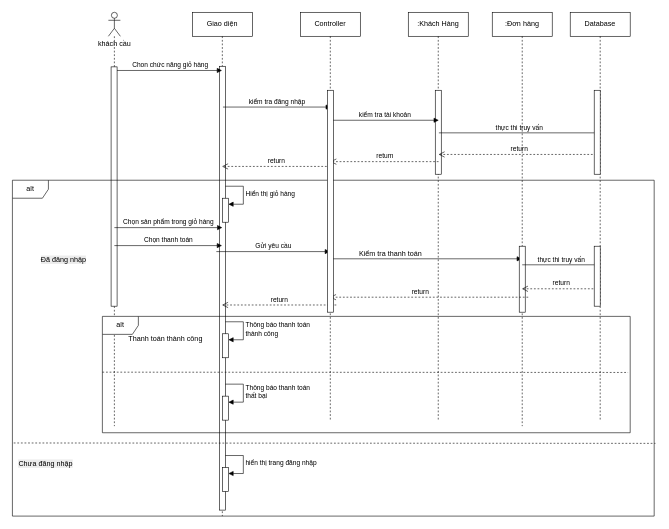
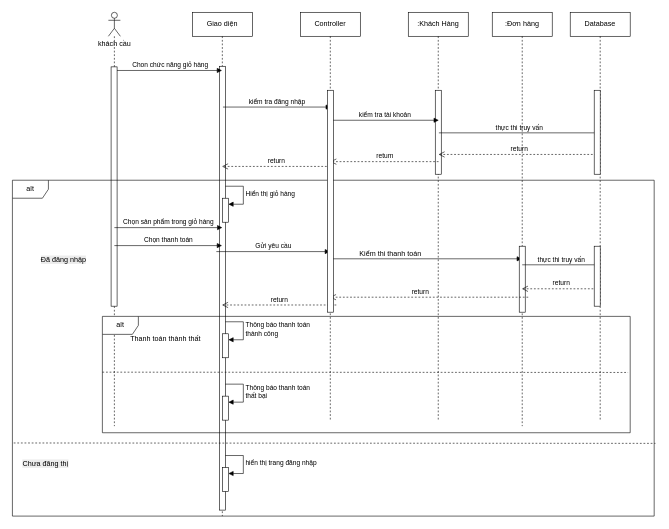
  <mxCell id="0" />
  <mxCell id="1" parent="0" />
  <mxCell id="2" value="" style="shape=umlLifeline;perimeter=lifelinePerimeter;whiteSpace=wrap;html=1;container=1;dropTarget=0;collapsible=0;recursiveResize=0;outlineConnect=0;portConstraint=eastwest;newEdgeStyle={&quot;curved&quot;:0,&quot;rounded&quot;:0};participant=umlActor;" parent="1" vertex="1"><mxGeometry x="180" y="20" width="20" height="690" as="geometry" /></mxCell>
  <mxCell id="3" value="" style="html=1;points=[[0,0,0,0,5],[0,1,0,0,-5],[1,0,0,0,5],[1,1,0,0,-5]];perimeter=orthogonalPerimeter;outlineConnect=0;targetShapes=umlLifeline;portConstraint=eastwest;newEdgeStyle={&quot;curved&quot;:0,&quot;rounded&quot;:0};" parent="2" vertex="1"><mxGeometry x="4.5" y="91" width="10" height="399" as="geometry" /></mxCell>
  <mxCell id="4" value="Giao diện" style="shape=umlLifeline;perimeter=lifelinePerimeter;whiteSpace=wrap;html=1;container=1;dropTarget=0;collapsible=0;recursiveResize=0;outlineConnect=0;portConstraint=eastwest;newEdgeStyle={&quot;curved&quot;:0,&quot;rounded&quot;:0};" parent="1" vertex="1"><mxGeometry x="320" y="20" width="100" height="840" as="geometry" /></mxCell>
  <mxCell id="5" value="" style="html=1;points=[[0,0,0,0,5],[0,1,0,0,-5],[1,0,0,0,5],[1,1,0,0,-5]];perimeter=orthogonalPerimeter;outlineConnect=0;targetShapes=umlLifeline;portConstraint=eastwest;newEdgeStyle={&quot;curved&quot;:0,&quot;rounded&quot;:0};" parent="4" vertex="1"><mxGeometry x="45" y="90" width="10" height="740" as="geometry" /></mxCell>
  <mxCell id="6" value=":Khách Hàng" style="shape=umlLifeline;perimeter=lifelinePerimeter;whiteSpace=wrap;html=1;container=1;dropTarget=0;collapsible=0;recursiveResize=0;outlineConnect=0;portConstraint=eastwest;newEdgeStyle={&quot;curved&quot;:0,&quot;rounded&quot;:0};" parent="1" vertex="1"><mxGeometry x="680" y="20" width="100" height="680" as="geometry" /></mxCell>
  <mxCell id="7" value="" style="html=1;points=[[0,0,0,0,5],[0,1,0,0,-5],[1,0,0,0,5],[1,1,0,0,-5]];perimeter=orthogonalPerimeter;outlineConnect=0;targetShapes=umlLifeline;portConstraint=eastwest;newEdgeStyle={&quot;curved&quot;:0,&quot;rounded&quot;:0};" parent="6" vertex="1"><mxGeometry x="45" y="130" width="10" height="140" as="geometry" /></mxCell>
  <mxCell id="8" value="khách cầu" style="text;html=1;align=center;verticalAlign=middle;resizable=0;points=[];autosize=1;strokeColor=none;fillColor=none;" parent="1" vertex="1"><mxGeometry x="145" y="58" width="90" height="30" as="geometry" /></mxCell>
  <mxCell id="9" value="Database" style="shape=umlLifeline;perimeter=lifelinePerimeter;whiteSpace=wrap;html=1;container=1;dropTarget=0;collapsible=0;recursiveResize=0;outlineConnect=0;portConstraint=eastwest;newEdgeStyle={&quot;curved&quot;:0,&quot;rounded&quot;:0};" parent="1" vertex="1"><mxGeometry x="950" y="20" width="100" height="680" as="geometry" /></mxCell>
  <mxCell id="10" value="Controller" style="shape=umlLifeline;perimeter=lifelinePerimeter;whiteSpace=wrap;html=1;container=1;dropTarget=0;collapsible=0;recursiveResize=0;outlineConnect=0;portConstraint=eastwest;newEdgeStyle={&quot;curved&quot;:0,&quot;rounded&quot;:0};" parent="1" vertex="1"><mxGeometry x="500" y="20" width="100" height="680" as="geometry" /></mxCell>
  <mxCell id="11" value="Chon chức năng giỏ hàng" style="html=1;verticalAlign=bottom;endArrow=block;curved=0;rounded=0;" parent="1" source="3" edge="1"><mxGeometry width="80" relative="1" as="geometry"><mxPoint x="189.5" y="117" as="sourcePoint" /><mxPoint x="369.5" y="117" as="targetPoint" /></mxGeometry></mxCell>
  <mxCell id="12" value="kiểm tra đăng nhập" style="html=1;verticalAlign=bottom;endArrow=block;curved=0;rounded=0;" parent="1" edge="1"><mxGeometry width="80" relative="1" as="geometry"><mxPoint x="371" y="178" as="sourcePoint" /><mxPoint x="551" y="178" as="targetPoint" /></mxGeometry></mxCell>
  <mxCell id="13" value="kiểm tra tài khoản" style="html=1;verticalAlign=bottom;endArrow=block;curved=0;rounded=0;" parent="1" edge="1"><mxGeometry width="80" relative="1" as="geometry"><mxPoint x="551" y="200" as="sourcePoint" /><mxPoint x="731" y="200" as="targetPoint" /></mxGeometry></mxCell>
  <mxCell id="14" value="thực thi truy vấn" style="html=1;verticalAlign=bottom;endArrow=block;curved=0;rounded=0;" parent="1" edge="1"><mxGeometry width="80" relative="1" as="geometry"><mxPoint x="731" y="221" as="sourcePoint" /><mxPoint x="999.5" y="221" as="targetPoint" /></mxGeometry></mxCell>
  <mxCell id="15" value="return" style="html=1;verticalAlign=bottom;endArrow=open;dashed=1;endSize=8;curved=0;rounded=0;" parent="1" edge="1"><mxGeometry relative="1" as="geometry"><mxPoint x="999.5" y="257" as="sourcePoint" /><mxPoint x="730.5" y="257" as="targetPoint" /></mxGeometry></mxCell>
  <mxCell id="16" value="alt" style="shape=umlFrame;whiteSpace=wrap;html=1;pointerEvents=0;" parent="1" vertex="1"><mxGeometry x="20" y="300" width="1070" height="560" as="geometry" /></mxCell>
  <mxCell id="17" value="&lt;br&gt;&lt;span style=&quot;color: rgb(0, 0, 0); background-color: rgb(236, 236, 236); float: none; display: inline !important;&quot;&gt;Đã đăng nhập&lt;/span&gt;" style="text;html=1;align=center;verticalAlign=middle;resizable=0;points=[];autosize=1;strokeColor=none;fillColor=none;" parent="1" vertex="1"><mxGeometry x="55" y="405" width="100" height="40" as="geometry" /></mxCell>
  <mxCell id="18" value="return" style="html=1;verticalAlign=bottom;endArrow=open;dashed=1;endSize=8;curved=0;rounded=0;" parent="1" edge="1"><mxGeometry relative="1" as="geometry"><mxPoint x="730.5" y="269" as="sourcePoint" /><mxPoint x="550" y="269" as="targetPoint" /></mxGeometry></mxCell>
  <mxCell id="19" value="return" style="html=1;verticalAlign=bottom;endArrow=open;dashed=1;endSize=8;curved=0;rounded=0;" parent="1" edge="1"><mxGeometry relative="1" as="geometry"><mxPoint x="550" y="277" as="sourcePoint" /><mxPoint x="369.5" y="277" as="targetPoint" /></mxGeometry></mxCell>
  <mxCell id="20" value="Chọn thanh toán" style="html=1;verticalAlign=bottom;endArrow=block;curved=0;rounded=0;" parent="1" edge="1"><mxGeometry width="80" relative="1" as="geometry"><mxPoint x="190" y="409" as="sourcePoint" /><mxPoint x="369.5" y="409" as="targetPoint" /></mxGeometry></mxCell>
  <mxCell id="21" value="Gửi yêu cầu" style="html=1;verticalAlign=bottom;endArrow=block;curved=0;rounded=0;" parent="1" edge="1"><mxGeometry width="80" relative="1" as="geometry"><mxPoint x="360" y="419" as="sourcePoint" /><mxPoint x="549.5" y="419" as="targetPoint" /></mxGeometry></mxCell>
  <mxCell id="22" value="" style="html=1;verticalAlign=bottom;endArrow=block;curved=0;rounded=0;" parent="1" edge="1"><mxGeometry x="-0.437" y="10" width="80" relative="1" as="geometry"><mxPoint x="550" y="431" as="sourcePoint" /><mxPoint x="869.5" y="431" as="targetPoint" /><mxPoint as="offset" /></mxGeometry></mxCell>
  <mxCell id="23" value=":Đơn hàng" style="shape=umlLifeline;perimeter=lifelinePerimeter;whiteSpace=wrap;html=1;container=1;dropTarget=0;collapsible=0;recursiveResize=0;outlineConnect=0;portConstraint=eastwest;newEdgeStyle={&quot;curved&quot;:0,&quot;rounded&quot;:0};" parent="1" vertex="1"><mxGeometry x="820" y="20" width="100" height="690" as="geometry" /></mxCell>
  <mxCell id="24" value="" style="html=1;points=[[0,0,0,0,5],[0,1,0,0,-5],[1,0,0,0,5],[1,1,0,0,-5]];perimeter=orthogonalPerimeter;outlineConnect=0;targetShapes=umlLifeline;portConstraint=eastwest;newEdgeStyle={&quot;curved&quot;:0,&quot;rounded&quot;:0};" parent="23" vertex="1"><mxGeometry x="45" y="390" width="10" height="110" as="geometry" /></mxCell>
  <mxCell id="25" value="thực thi truy vấn" style="html=1;verticalAlign=bottom;endArrow=block;curved=0;rounded=0;" parent="1" edge="1"><mxGeometry width="80" relative="1" as="geometry"><mxPoint x="870" y="441" as="sourcePoint" /><mxPoint x="999.5" y="441" as="targetPoint" /></mxGeometry></mxCell>
  <mxCell id="26" value="return" style="html=1;verticalAlign=bottom;endArrow=open;dashed=1;endSize=8;curved=0;rounded=0;" parent="1" edge="1"><mxGeometry relative="1" as="geometry"><mxPoint x="1000.5" y="481" as="sourcePoint" /><mxPoint x="869.5" y="481" as="targetPoint" /></mxGeometry></mxCell>
  <mxCell id="27" value="return" style="html=1;verticalAlign=bottom;endArrow=open;dashed=1;endSize=8;curved=0;rounded=0;" parent="1" edge="1"><mxGeometry x="0.089" relative="1" as="geometry"><mxPoint x="880" y="495" as="sourcePoint" /><mxPoint x="549.5" y="495" as="targetPoint" /><mxPoint as="offset" /></mxGeometry></mxCell>
- <mxCell id="28" value="Kiểm tra thanh toán" style="text;html=1;align=center;verticalAlign=middle;resizable=0;points=[];autosize=1;strokeColor=none;fillColor=none;" parent="1" vertex="1"><mxGeometry x="585" y="408" width="130" height="30" as="geometry" /></mxCell>
+ <mxCell id="28" value="Kiểm thi thanh toán" style="text;html=1;align=center;verticalAlign=middle;resizable=0;points=[];autosize=1;strokeColor=none;fillColor=none;" parent="1" vertex="1"><mxGeometry x="585" y="408" width="130" height="30" as="geometry" /></mxCell>
  <mxCell id="29" value="return" style="html=1;verticalAlign=bottom;endArrow=open;dashed=1;endSize=8;curved=0;rounded=0;" parent="1" edge="1"><mxGeometry relative="1" as="geometry"><mxPoint x="560" y="508" as="sourcePoint" /><mxPoint x="369.5" y="508" as="targetPoint" /></mxGeometry></mxCell>
  <mxCell id="30" value="" style="endArrow=none;dashed=1;html=1;rounded=0;exitX=0.002;exitY=0.779;exitDx=0;exitDy=0;exitPerimeter=0;entryX=1.002;entryY=0.781;entryDx=0;entryDy=0;entryPerimeter=0;" parent="1" edge="1"><mxGeometry width="50" height="50" relative="1" as="geometry"><mxPoint x="22.14" y="738.07" as="sourcePoint" /><mxPoint x="1092.14" y="738.73" as="targetPoint" /></mxGeometry></mxCell>
- <mxCell id="31" value="&lt;br&gt;&lt;span style=&quot;color: rgb(0, 0, 0); background-color: rgb(236, 236, 236); float: none; display: inline !important;&quot;&gt;Chưa đăng nhập&lt;/span&gt;" style="text;html=1;align=center;verticalAlign=middle;resizable=0;points=[];autosize=1;strokeColor=none;fillColor=none;" parent="1" vertex="1"><mxGeometry x="20" y="745" width="110" height="40" as="geometry" /></mxCell>
+ <mxCell id="31" value="&lt;br&gt;&lt;span style=&quot;color: rgb(0, 0, 0); background-color: rgb(236, 236, 236); float: none; display: inline !important;&quot;&gt;Chưa đăng thị&lt;/span&gt;" style="text;html=1;align=center;verticalAlign=middle;resizable=0;points=[];autosize=1;strokeColor=none;fillColor=none;" parent="1" vertex="1"><mxGeometry x="20" y="745" width="110" height="40" as="geometry" /></mxCell>
  <mxCell id="32" value="" style="html=1;points=[[0,0,0,0,5],[0,1,0,0,-5],[1,0,0,0,5],[1,1,0,0,-5]];perimeter=orthogonalPerimeter;outlineConnect=0;targetShapes=umlLifeline;portConstraint=eastwest;newEdgeStyle={&quot;curved&quot;:0,&quot;rounded&quot;:0};" parent="1" vertex="1"><mxGeometry x="545" y="150" width="10" height="370" as="geometry" /></mxCell>
  <mxCell id="33" value="" style="html=1;points=[[0,0,0,0,5],[0,1,0,0,-5],[1,0,0,0,5],[1,1,0,0,-5]];perimeter=orthogonalPerimeter;outlineConnect=0;targetShapes=umlLifeline;portConstraint=eastwest;newEdgeStyle={&quot;curved&quot;:0,&quot;rounded&quot;:0};" parent="1" vertex="1"><mxGeometry x="990" y="410" width="10" height="100" as="geometry" /></mxCell>
  <mxCell id="34" value="" style="html=1;points=[[0,0,0,0,5],[0,1,0,0,-5],[1,0,0,0,5],[1,1,0,0,-5]];perimeter=orthogonalPerimeter;outlineConnect=0;targetShapes=umlLifeline;portConstraint=eastwest;newEdgeStyle={&quot;curved&quot;:0,&quot;rounded&quot;:0};" parent="1" vertex="1"><mxGeometry x="370" y="779" width="10" height="40" as="geometry" /></mxCell>
  <mxCell id="35" value="hiển thị trang đăng nhập" style="html=1;align=left;spacingLeft=2;endArrow=block;rounded=0;edgeStyle=orthogonalEdgeStyle;curved=0;rounded=0;" parent="1" target="34" edge="1"><mxGeometry relative="1" as="geometry"><mxPoint x="375" y="759" as="sourcePoint" /><Array as="points"><mxPoint x="405" y="789" /></Array></mxGeometry></mxCell>
  <mxCell id="36" value="" style="html=1;points=[[0,0,0,0,5],[0,1,0,0,-5],[1,0,0,0,5],[1,1,0,0,-5]];perimeter=orthogonalPerimeter;outlineConnect=0;targetShapes=umlLifeline;portConstraint=eastwest;newEdgeStyle={&quot;curved&quot;:0,&quot;rounded&quot;:0};" parent="1" vertex="1"><mxGeometry x="370" y="556" width="10" height="40" as="geometry" /></mxCell>
  <mxCell id="37" value="Thông báo thanh toán&lt;div&gt;thành công&lt;/div&gt;" style="html=1;align=left;spacingLeft=2;endArrow=block;rounded=0;edgeStyle=orthogonalEdgeStyle;curved=0;rounded=0;" parent="1" target="36" edge="1"><mxGeometry relative="1" as="geometry"><mxPoint x="375" y="536" as="sourcePoint" /><Array as="points"><mxPoint x="405" y="566" /></Array></mxGeometry></mxCell>
  <mxCell id="38" value="" style="html=1;points=[[0,0,0,0,5],[0,1,0,0,-5],[1,0,0,0,5],[1,1,0,0,-5]];perimeter=orthogonalPerimeter;outlineConnect=0;targetShapes=umlLifeline;portConstraint=eastwest;newEdgeStyle={&quot;curved&quot;:0,&quot;rounded&quot;:0};" parent="1" vertex="1"><mxGeometry x="1000" y="260" height="80" as="geometry" /></mxCell>
  <mxCell id="39" value="" style="html=1;points=[[0,0,0,0,5],[0,1,0,0,-5],[1,0,0,0,5],[1,1,0,0,-5]];perimeter=orthogonalPerimeter;outlineConnect=0;targetShapes=umlLifeline;portConstraint=eastwest;newEdgeStyle={&quot;curved&quot;:0,&quot;rounded&quot;:0};" parent="1" vertex="1"><mxGeometry x="990" y="150" width="10" height="140" as="geometry" /></mxCell>
  <mxCell id="40" value="Chọn sản phẩm trong giỏ hàng" style="html=1;verticalAlign=bottom;endArrow=block;curved=0;rounded=0;" parent="1" edge="1"><mxGeometry width="80" relative="1" as="geometry"><mxPoint x="190" y="379" as="sourcePoint" /><mxPoint x="370" y="379" as="targetPoint" /></mxGeometry></mxCell>
  <mxCell id="41" value="alt" style="shape=umlFrame;whiteSpace=wrap;html=1;pointerEvents=0;" parent="1" vertex="1"><mxGeometry x="170" y="527" width="880" height="194" as="geometry" /></mxCell>
  <mxCell id="42" value="" style="endArrow=none;dashed=1;html=1;rounded=0;exitX=0.002;exitY=0.779;exitDx=0;exitDy=0;exitPerimeter=0;entryX=0.996;entryY=0.482;entryDx=0;entryDy=0;entryPerimeter=0;" parent="1" target="41" edge="1"><mxGeometry width="50" height="50" relative="1" as="geometry"><mxPoint x="170" y="620" as="sourcePoint" /><mxPoint x="1240" y="620.66" as="targetPoint" /></mxGeometry></mxCell>
- <mxCell id="43" value="Thanh toán thành công" style="text;html=1;align=center;verticalAlign=middle;resizable=0;points=[];autosize=1;strokeColor=none;fillColor=none;" parent="1" vertex="1"><mxGeometry y="550" width="150" height="30" as="geometry" x="200" /></mxCell>
+ <mxCell id="43" value="Thanh toán thành thất" style="text;html=1;align=center;verticalAlign=middle;resizable=0;points=[];autosize=1;strokeColor=none;fillColor=none;" parent="1" vertex="1"><mxGeometry y="550" width="150" height="30" as="geometry" x="200" /></mxCell>
  <mxCell id="44" value="" style="html=1;points=[[0,0,0,0,5],[0,1,0,0,-5],[1,0,0,0,5],[1,1,0,0,-5]];perimeter=orthogonalPerimeter;outlineConnect=0;targetShapes=umlLifeline;portConstraint=eastwest;newEdgeStyle={&quot;curved&quot;:0,&quot;rounded&quot;:0};" parent="1" vertex="1"><mxGeometry x="370" y="660" width="10" height="40" as="geometry" /></mxCell>
  <mxCell id="45" value="Thông báo thanh toán&lt;div&gt;thất bại&lt;/div&gt;" style="html=1;align=left;spacingLeft=2;endArrow=block;rounded=0;edgeStyle=orthogonalEdgeStyle;curved=0;rounded=0;" parent="1" target="44" edge="1"><mxGeometry relative="1" as="geometry"><mxPoint x="375" y="640" as="sourcePoint" /><Array as="points"><mxPoint x="405" y="670" /></Array></mxGeometry></mxCell>
  <mxCell id="46" value="" style="html=1;points=[[0,0,0,0,5],[0,1,0,0,-5],[1,0,0,0,5],[1,1,0,0,-5]];perimeter=orthogonalPerimeter;outlineConnect=0;targetShapes=umlLifeline;portConstraint=eastwest;newEdgeStyle={&quot;curved&quot;:0,&quot;rounded&quot;:0};" parent="1" vertex="1"><mxGeometry x="370" y="330" width="10" height="40" as="geometry" /></mxCell>
  <mxCell id="47" value="Hiển thị giỏ hàng" style="html=1;align=left;spacingLeft=2;endArrow=block;rounded=0;edgeStyle=orthogonalEdgeStyle;curved=0;rounded=0;" parent="1" target="46" edge="1"><mxGeometry relative="1" as="geometry"><mxPoint x="375" y="310" as="sourcePoint" /><Array as="points"><mxPoint x="405" y="340" /></Array></mxGeometry></mxCell>
